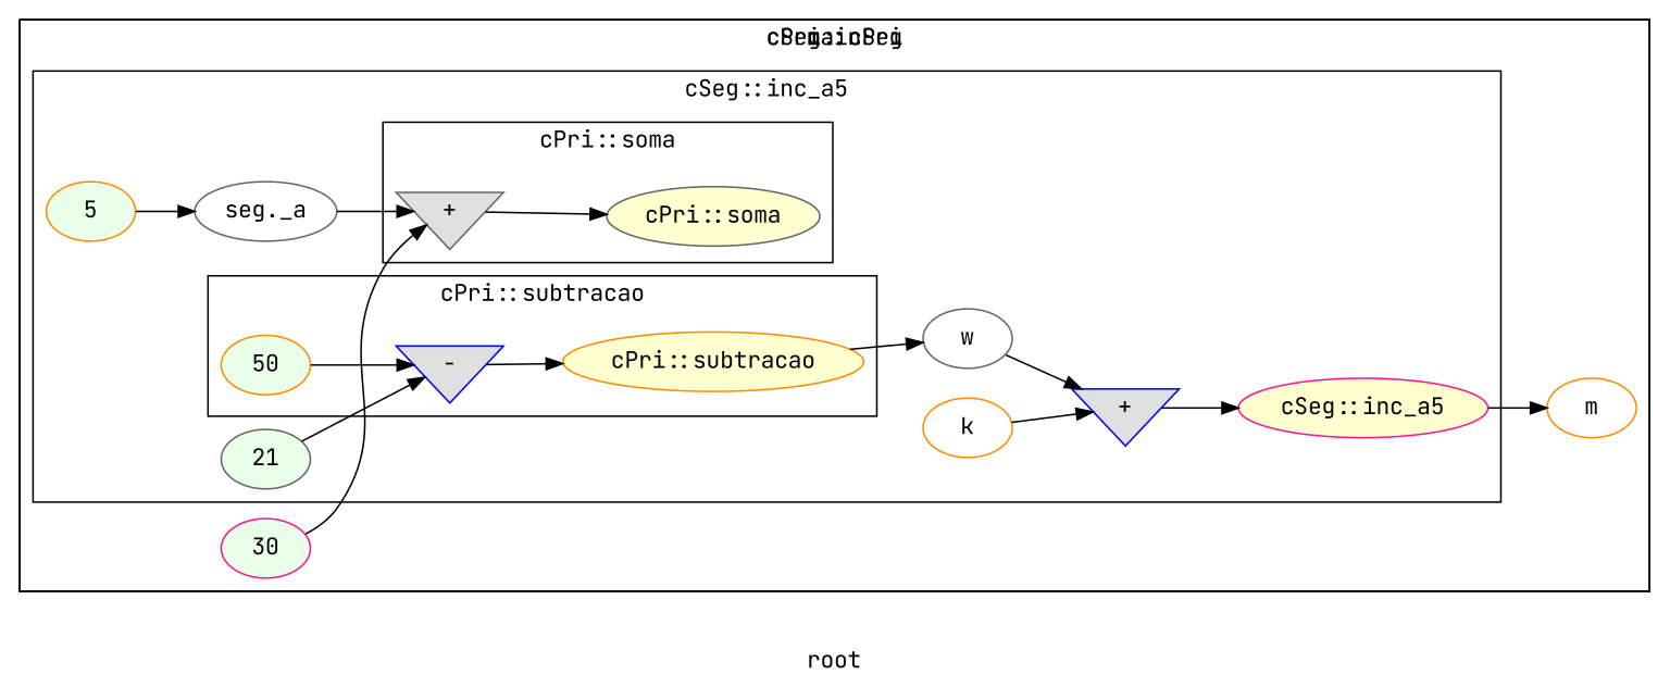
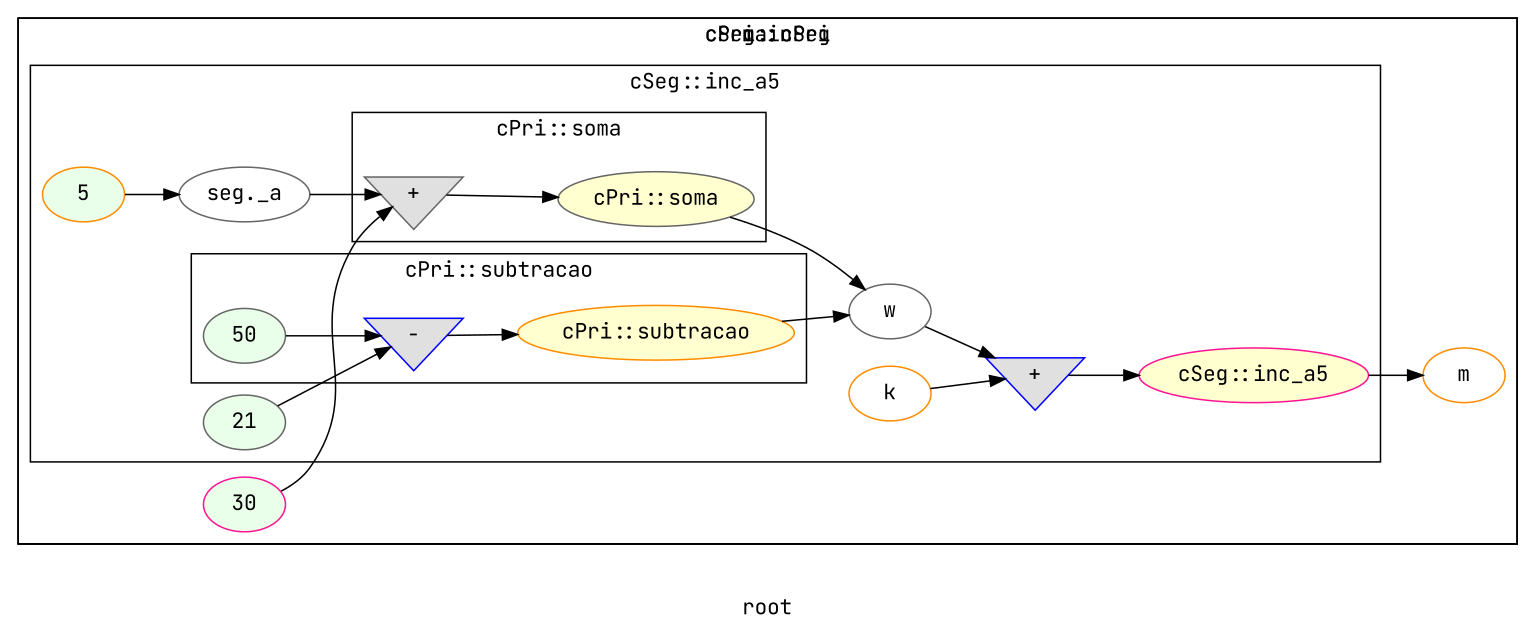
  digraph {
    fontname="JetBrains Mono"
    label=root
    rankdir=LR
    node [color=gray40 fontname="JetBrains Mono" style=filled]
    edge [fontname="JetBrains Mono"]
    n1 [fillcolor="#E0E0E0" label="+" shape=invtriangle startinglines=10]
    n2 [fillcolor="#FFFFD0" label="cPri::soma" startinglines=10]
-   n3 [color=darkorange fillcolor="#E9FFE9" label=50 startinglines=15]
+   n3 [fillcolor="#E9FFE9" label=50 startinglines=15]
    n4 [color=blue fillcolor="#E0E0E0" label="-" shape=invtriangle startinglines=15]
    n5 [color=darkorange fillcolor="#FFFFD0" label="cPri::subtracao" startinglines=15]
    n6 [color=darkorange fillcolor="#E9FFE9" label=5 startinglines=25]
    n7 [label="seg._a" startingline=25 style=""]
    n8 [label=w startingline=10 style=""]
    n9 [fillcolor="#E9FFE9" label=21 startinglines=27]
    n10 [color=darkorange label=k startingline=15 style=""]
    n11 [color=blue fillcolor="#E0E0E0" label="+" shape=invtriangle startinglines=28]
    n12 [color=deeppink fillcolor="#FFFFD0" label="cSeg::inc_a5" startinglines=28]
    n13 [color=deeppink fillcolor="#E9FFE9" label=30 startinglines=37]
    n14 [color=darkorange label=m startingline=28 style=""]
    subgraph cluster_1 {
      label=main
      parent=G
      startinglines="19_34_34"
      n13
      n14
      subgraph cluster_2 {
        label="cSeg::cSeg"
        parent=cluster_1
        startinglines="34_34_35"
        subgraph cluster_3 {
          label="cPri::cPri"
          parent=cluster_2
          startinglines="34_35_19"
        }
      }
      subgraph cluster_4 {
        label="cSeg::inc_a5"
        parent=cluster_1
        startinglines="35_19_37"
        n6
        n7
        n8
        n9
        n10
        n11
        n12
        subgraph cluster_5 {
          label="cPri::soma"
          parent=cluster_4
          startinglines="37_25_26"
          n1
          n2
        }
        subgraph cluster_6 {
          label="cPri::subtracao"
          parent=cluster_4
          startinglines="26_10_27"
          n3
          n4
          n5
        }
      }
    }
    n1 -> n2
+   n2 -> n8
    n3 -> n4
    n4 -> n5
    n5 -> n8
    n6 -> n7
    n7 -> n1
    n8 -> n11
    n9 -> n4
    n10 -> n11
    n11 -> n12
    n12 -> n14
    n13 -> n1
  }
